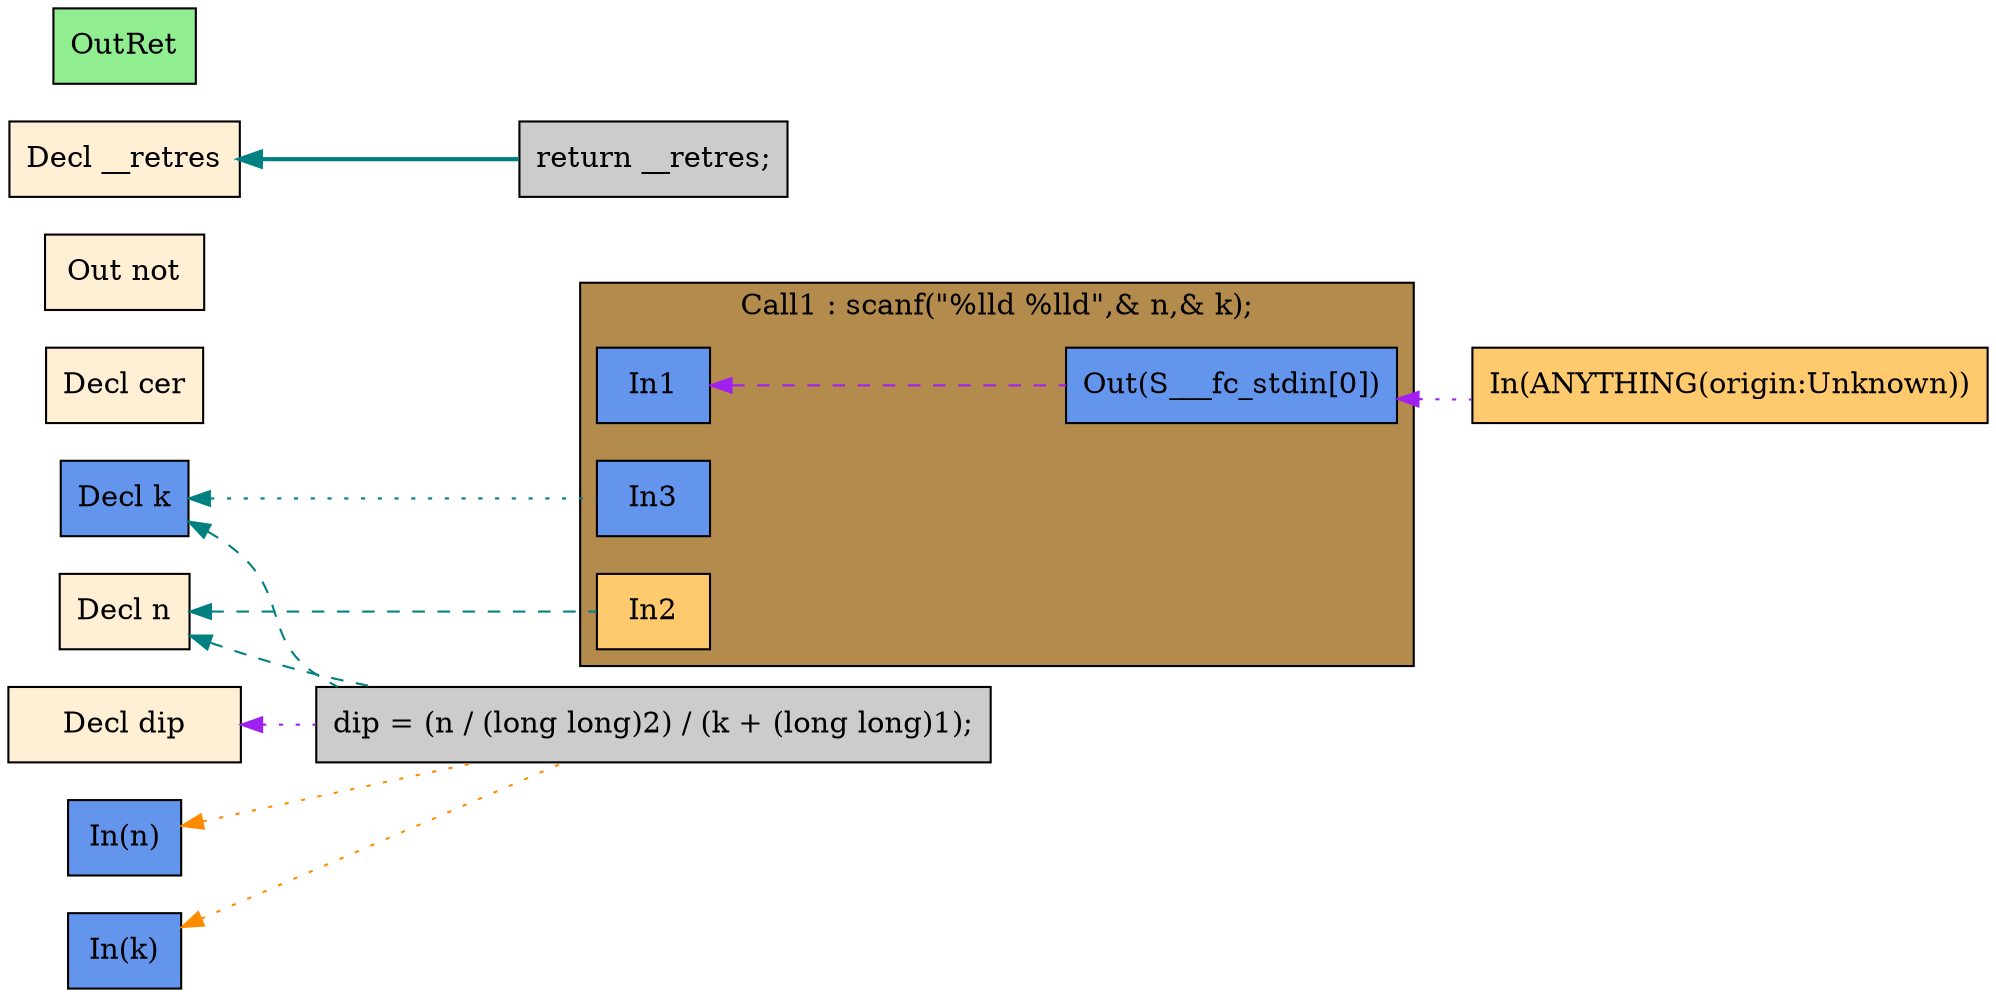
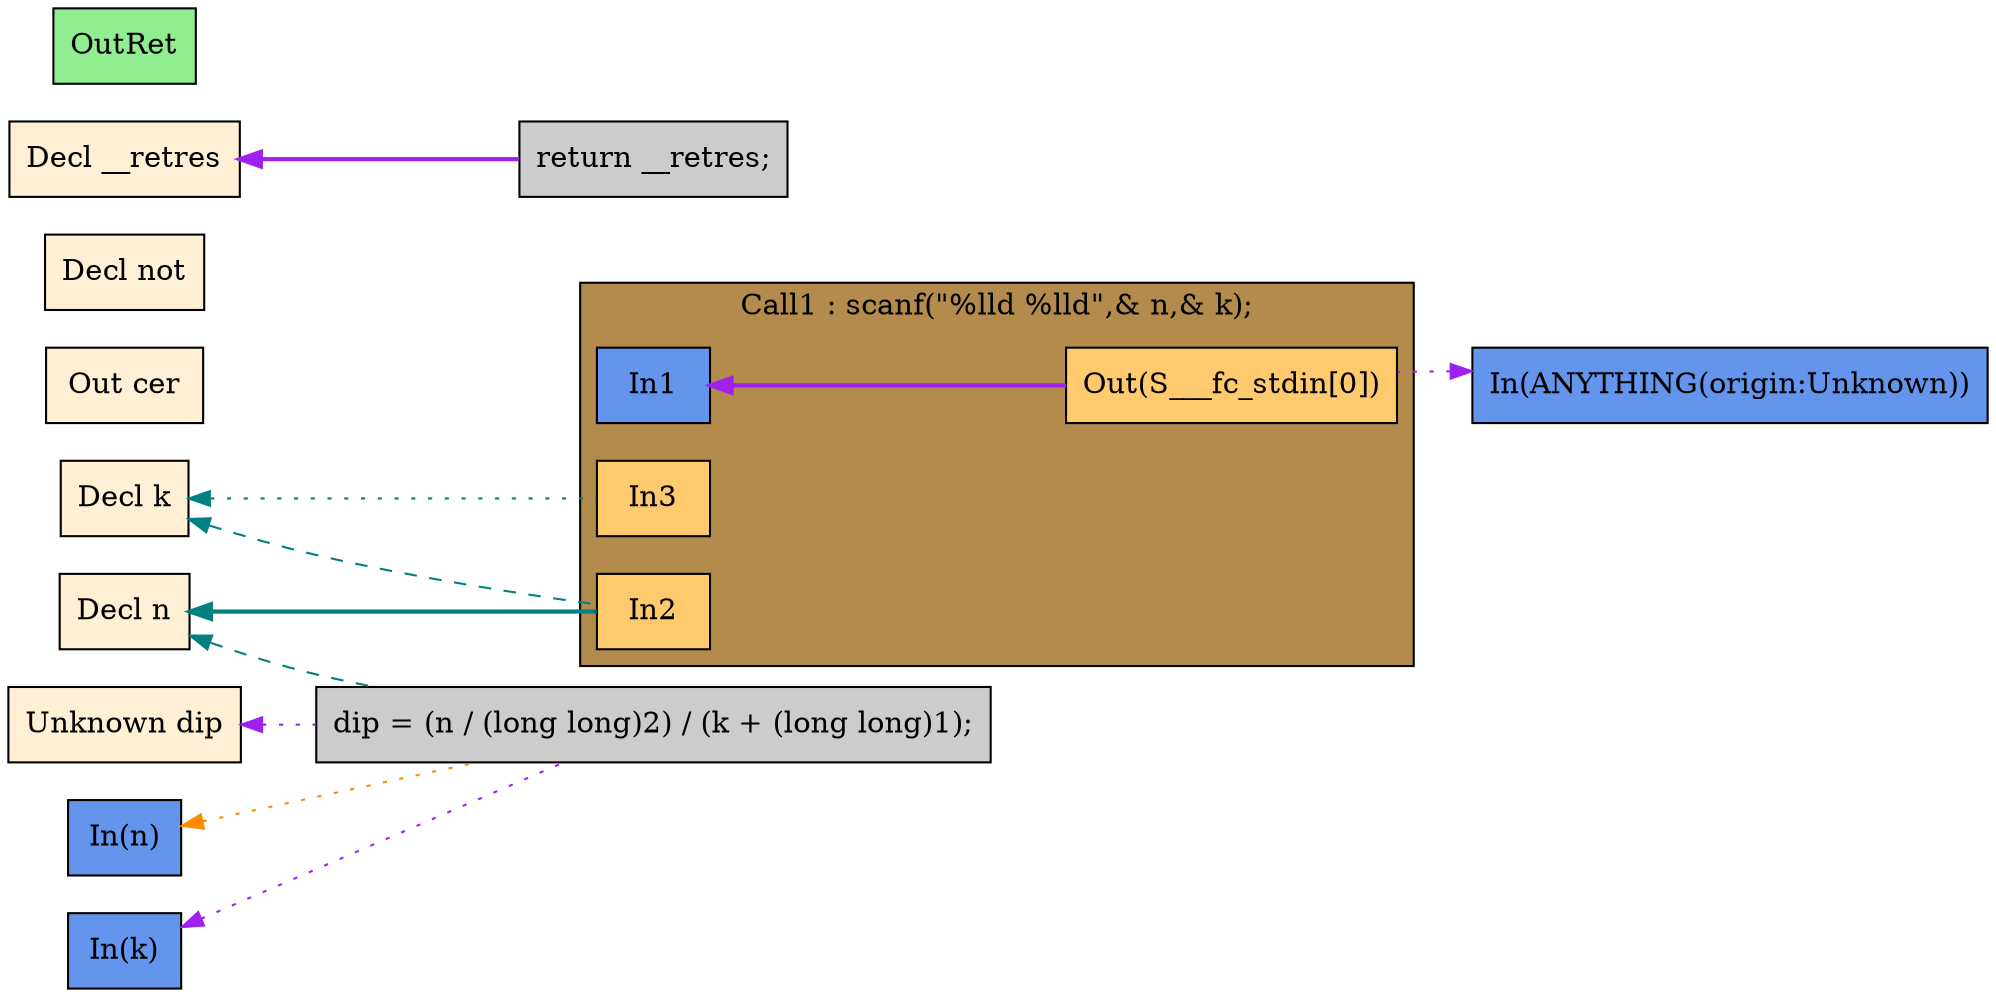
  digraph {
    rankdir=LR
    node [fillcolor="#FFEFD5" shape=box style=filled]
    edge [color=teal dir=back style=dotted]
    n1 [fillcolor="#6495ED" label=In1]
    n2 [fillcolor="#FFCA6E" label=In2]
-   n3 [fillcolor="#6495ED" label=In3]
-   n4 [fillcolor="#6495ED" label="Out(S___fc_stdin[0])"]
+   n3 [fillcolor="#FFCA6E" label=In3]
+   n4 [fillcolor="#FFCA6E" label="Out(S___fc_stdin[0])"]
    n5 [label="Decl n"]
    n6 [fillcolor="#CCCCCC" label="dip = (n / (long long)2) / (k + (long long)1);"]
-   n7 [fillcolor="#6495ED" label="Decl k"]
-   n8 [label="Decl dip"]
-   n9 [label="Decl cer"]
-   n10 [label="Out not"]
+   n7 [label="Decl k"]
+   n8 [label="Unknown dip"]
+   n9 [label="Out cer"]
+   n10 [label="Decl not"]
    n11 [label="Decl __retres"]
    n12 [fillcolor="#CCCCCC" label="return __retres;"]
    n13 [fillcolor="#90EE90" label=OutRet]
    n14 [fillcolor="#6495ED" label="In(n)"]
    n15 [fillcolor="#6495ED" label="In(k)"]
-   n16 [fillcolor="#FFCA6E" label="In(ANYTHING(origin:Unknown))"]
+   n16 [fillcolor="#6495ED" label="In(ANYTHING(origin:Unknown))"]
    subgraph cluster_1 {
      fillcolor="#B38B4D"
      label="Call1 : scanf(\"%lld %lld\",& n,& k);"
      style=filled
      n1
      n2
      n3
      n4
    }
-   n1 -> n4 [color=purple style=dashed]
-   n5 -> n2 [style=dashed]
+   n1 -> n4 [color=purple style=bold]
+   n5 -> n2 [style=bold]
    n5 -> n6 [style=dashed]
    n7 -> n3
-   n7 -> n6 [style=dashed]
+   n7 -> n2 [style=dashed]
    n8 -> n6 [color=purple]
-   n11 -> n12 [style=bold]
+   n11 -> n12 [color=purple style=bold]
    n14 -> n6 [color=darkorange]
-   n15 -> n6 [color=darkorange]
-   n4 -> n16 [color=purple]
+   n15 -> n6 [color=purple]
+   n16 -> n4 [color=purple]
  }
